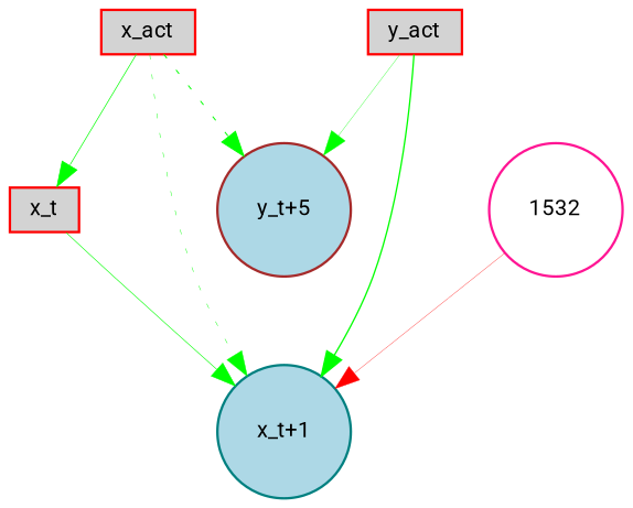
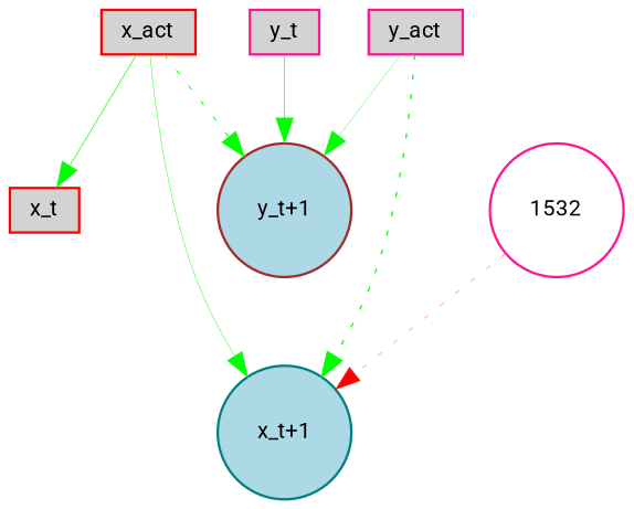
  digraph {
    fontname=Roboto
    node [color=deeppink fillcolor=lightgray fontname=Roboto fontsize=9 shape=box style=filled]
    edge [color=green fontname=Roboto style=solid]
    x_t [color=red height=0.2 width=0.2]
    "x_t+1" [color=teal fillcolor=lightblue height=0.2 shape=circle width=0.2]
-   "y_t+1" [color=brown fillcolor=lightblue height=0.2 shape=circle width=0.2 label="y_t+5"]
+   y_t [height=0.2 width=0.2]
+   "y_t+1" [color=brown fillcolor=lightblue height=0.2 shape=circle width=0.2]
    x_act [color=red height=0.2 width=0.2]
    1532 [fillcolor=white height=0.2 shape=circle width=0.2]
-   y_act [color=red height=0.2 width=0.2]
-   x_t -> "x_t+1" [penwidth=0.2596792458191811]
+   y_act [height=0.2 width=0.2]
+   y_t -> "y_t+1" [penwidth=0.2817489589051846]
    x_act -> x_t [penwidth=0.30000000000000004]
-   x_act -> "x_t+1" [penwidth=0.18865222524887265 style=dotted]
+   x_act -> "x_t+1" [penwidth=0.18865222524887265]
    x_act -> "y_t+1" [penwidth=0.42133548639932583 style=dotted]
-   1532 -> "x_t+1" [color=red penwidth=0.13792436059277235]
-   y_act -> "x_t+1" [penwidth=0.5725000913562022]
+   1532 -> "x_t+1" [color=red penwidth=0.13792436059277235 style=dotted]
+   y_act -> "x_t+1" [penwidth=0.5725000913562022 style=dotted]
    y_act -> "y_t+1" [penwidth=0.14073514043421786]
  }
